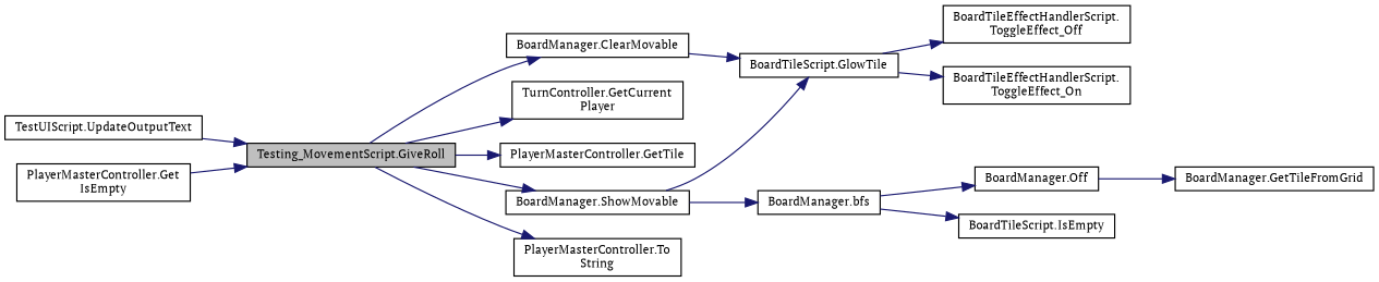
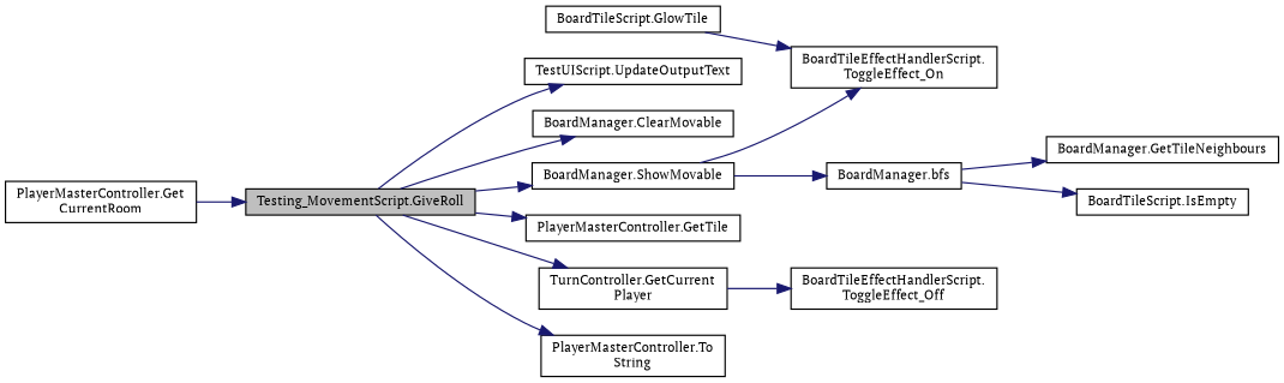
  digraph {
    fontname="PT Serif"
    rankdir=LR
    node [color=black fillcolor=white fontname="PT Serif" fontsize=10 shape=record style=filled]
    edge [color=midnightblue fontname="PT Serif" fontsize=10 labelfontname=Helvetica labelfontsize=10 style=solid]
    n1 [fillcolor=grey75 fontcolor=black height=0.2 label="Testing_MovementScript.GiveRoll" width=0.4]
    n2 [height=0.2 label="BoardManager.ClearMovable" width=0.4]
    n3 [height=0.2 label="TurnController.GetCurrent\lPlayer" width=0.4]
    n4 [height=0.2 label="PlayerMasterController.GetTile" width=0.4]
    n5 [height=0.2 label="BoardManager.ShowMovable" width=0.4]
    n6 [height=0.2 label="PlayerMasterController.To\lString" width=0.4]
    n7 [height=0.2 label="TestUIScript.UpdateOutputText" width=0.4]
    n8 [height=0.2 label="BoardTileScript.GlowTile" width=0.4]
-   n9 [height=0.2 label="PlayerMasterController.Get\lIsEmpty" width=0.4]
+   n9 [height=0.2 label="PlayerMasterController.Get\lCurrentRoom" width=0.4]
    n10 [height=0.2 label="BoardManager.bfs" width=0.4]
    n11 [height=0.2 label="BoardTileEffectHandlerScript.\lToggleEffect_Off" width=0.4]
    n12 [height=0.2 label="BoardTileEffectHandlerScript.\lToggleEffect_On" width=0.4]
-   n13 [height=0.2 label="BoardManager.Off" width=0.4]
+   n13 [height=0.2 label="BoardManager.GetTileNeighbours" width=0.4]
    n14 [height=0.2 label="BoardTileScript.IsEmpty" width=0.4]
-   n15 [height=0.2 label="BoardManager.GetTileFromGrid" width=0.4]
    n1 -> n2
    n1 -> n3
    n1 -> n4
    n1 -> n5
    n1 -> n6
-   n7 -> n1
-   n2 -> n8
-   n5 -> n8
+   n1 -> n7
+   n5 -> n12
    n5 -> n10
-   n8 -> n11
+   n3 -> n11
    n8 -> n12
    n9 -> n1
    n10 -> n13
    n10 -> n14
-   n13 -> n15
  }
